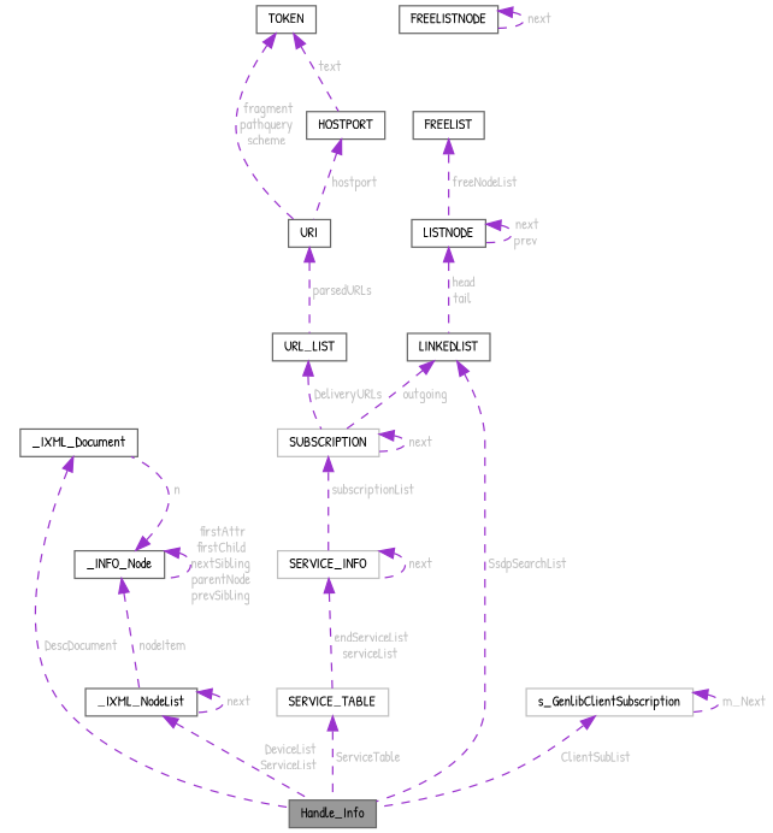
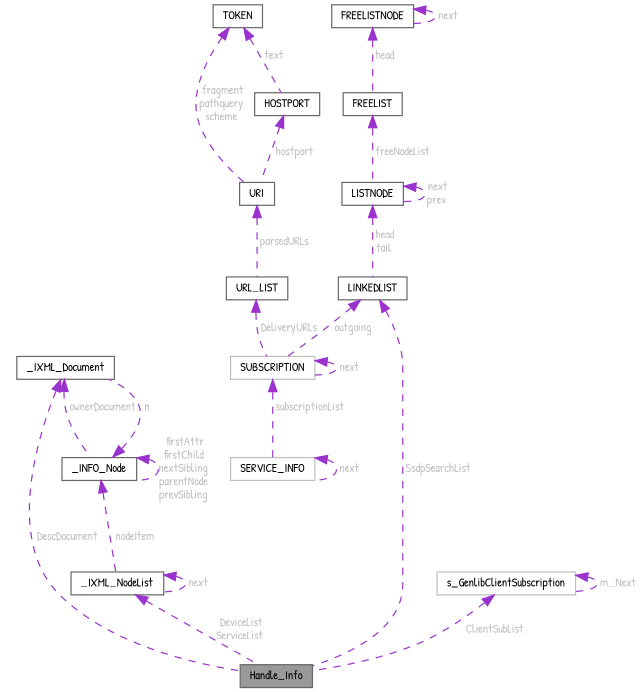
  digraph {
    fontname="Patrick Hand"
    node [color=gray40 fillcolor=white fontname="Patrick Hand" fontsize=10 shape=box style=filled]
    edge [color=darkorchid3 dir=back fontcolor=grey fontname="Patrick Hand" fontsize=10 labelfontname=Helvetica labelfontsize=10 style=dashed]
    n1 [fillcolor=grey60 fontcolor=black height=0.2 label=Handle_Info width=0.4]
    n2 [height=0.2 label=_IXML_Document width=0.4]
    n3 [height=0.2 label=_INFO_Node width=0.4]
    n4 [height=0.2 label=_IXML_NodeList width=0.4]
-   n5 [color=grey75 height=0.2 label=SERVICE_TABLE width=0.4]
    n6 [color=grey75 height=0.2 label=SERVICE_INFO width=0.4]
    n7 [color=grey75 height=0.2 label=SUBSCRIPTION width=0.4]
    n8 [height=0.2 label=URL_LIST width=0.4]
    n9 [height=0.2 label=URI width=0.4]
    n10 [height=0.2 label=TOKEN width=0.4]
    n11 [height=0.2 label=HOSTPORT width=0.4]
    n12 [height=0.2 label=LINKEDLIST width=0.4]
    n13 [height=0.2 label=LISTNODE width=0.4]
    n14 [height=0.2 label=FREELIST width=0.4]
    n15 [height=0.2 label=FREELISTNODE width=0.4]
    n16 [color=grey75 height=0.2 label=s_GenlibClientSubscription width=0.4]
    n2 -> n1 [label=" DescDocument"]
+   n2 -> n3 [label=" ownerDocument"]
    n3 -> n2 [label=" n"]
    n3 -> n3 [label=" firstAttr\nfirstChild\nnextSibling\nparentNode\nprevSibling"]
    n3 -> n4 [label=" nodeItem"]
    n4 -> n1 [label=" DeviceList\nServiceList"]
    n4 -> n4 [label=" next"]
-   n5 -> n1 [label=" ServiceTable"]
-   n6 -> n5 [label=" endServiceList\nserviceList"]
    n6 -> n6 [label=" next"]
    n7 -> n6 [label=" subscriptionList"]
    n7 -> n7 [label=" next"]
    n8 -> n7 [label=" DeliveryURLs"]
    n9 -> n8 [label=" parsedURLs"]
    n10 -> n9 [label=" fragment\npathquery\nscheme"]
    n10 -> n11 [label=" text"]
    n11 -> n9 [label=" hostport"]
    n12 -> n1 [label=" SsdpSearchList"]
    n12 -> n7 [label=" outgoing"]
    n13 -> n12 [label=" head\ntail"]
    n13 -> n13 [label=" next\nprev"]
    n14 -> n13 [label=" freeNodeList"]
+   n15 -> n14 [label=" head"]
    n15 -> n15 [label=" next"]
    n16 -> n1 [label=" ClientSubList"]
    n16 -> n16 [label=" m_Next"]
  }
